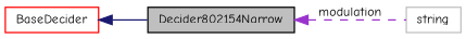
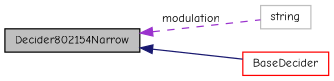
  digraph {
    fontname="Comic Neue"
    rankdir=LR
    node [fillcolor=white fontname="Comic Neue" fontsize=10 shape=record style=filled]
    edge [dir=back fontname="Comic Neue" fontsize=10 labelfontname=FreeSans labelfontsize=10]
    n1 [color=black fillcolor=grey75 fontcolor=black height=0.2 label=Decider802154Narrow width=0.4]
    n2 [color=grey75 height=0.2 label=string width=0.4]
    n3 [color=red height=0.2 label=BaseDecider width=0.4]
    n1 -> n2 [color=darkorchid3 label=modulation style=dashed]
-   n3 -> n1 [color=midnightblue style=solid]
+   n1 -> n3 [color=midnightblue style=solid]
  }
